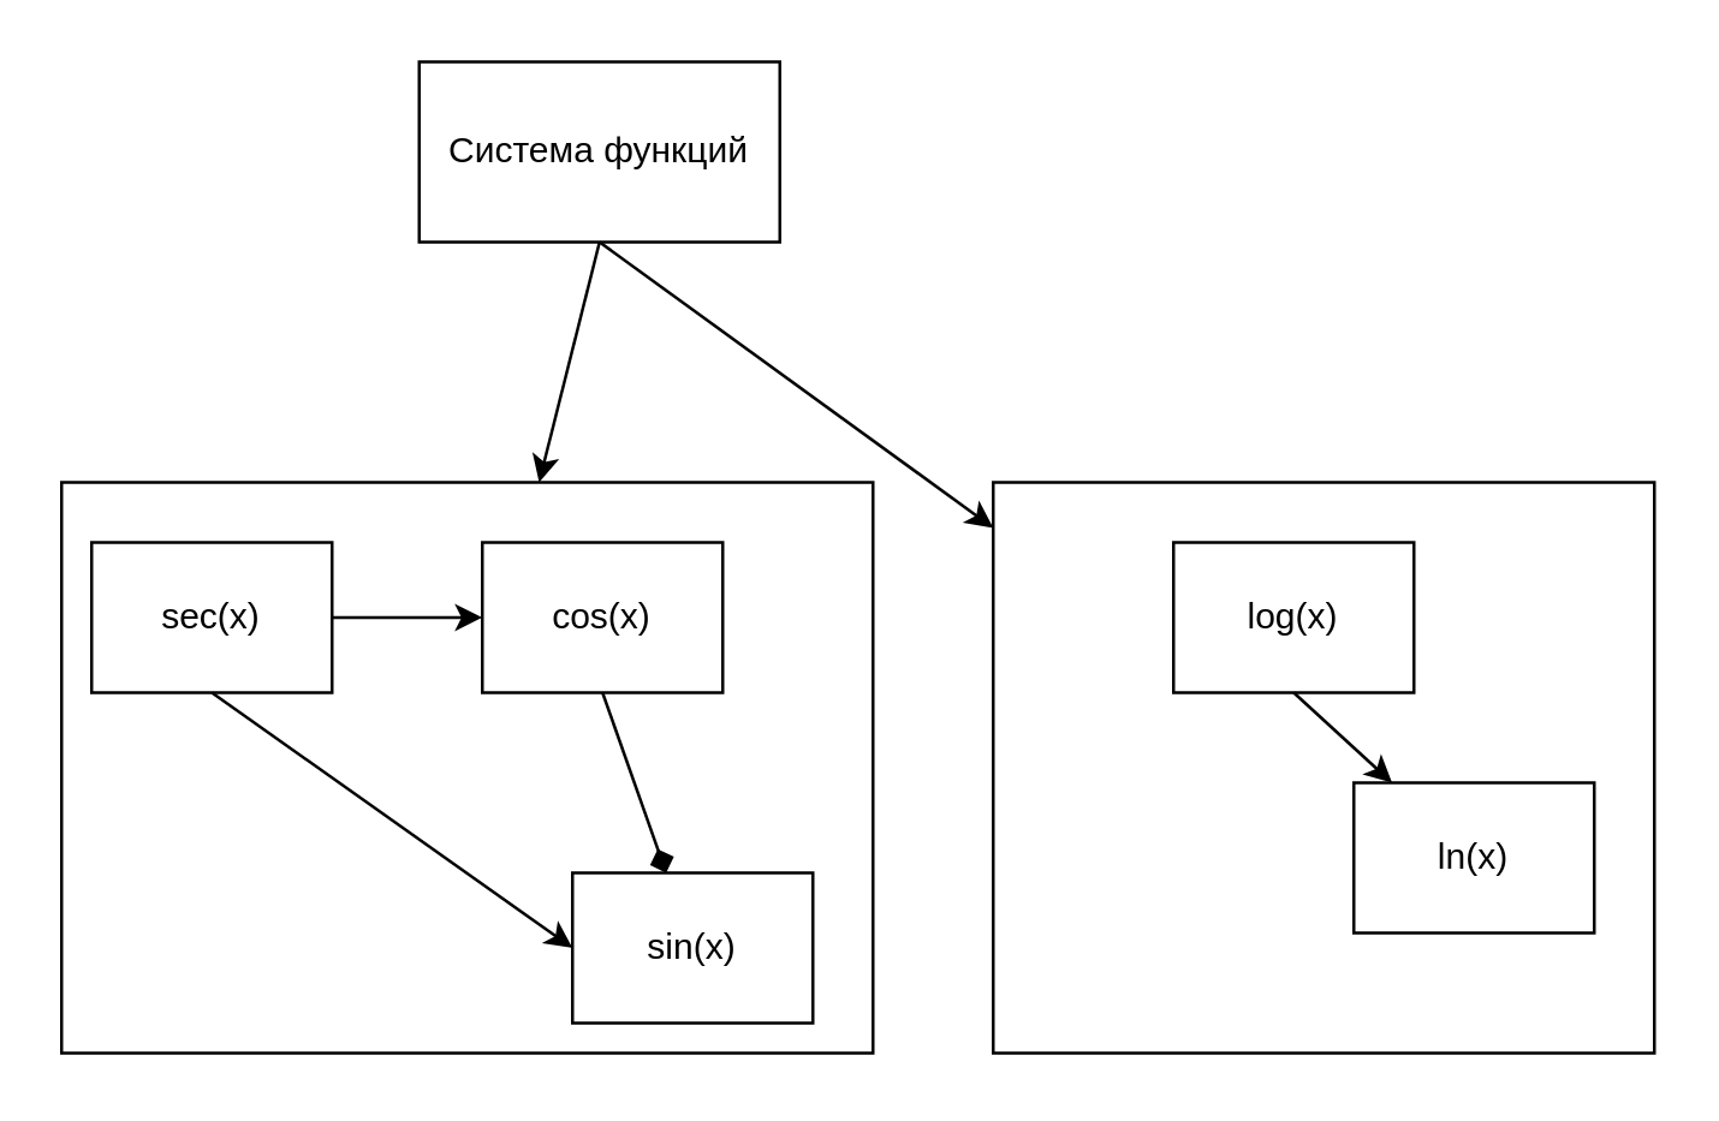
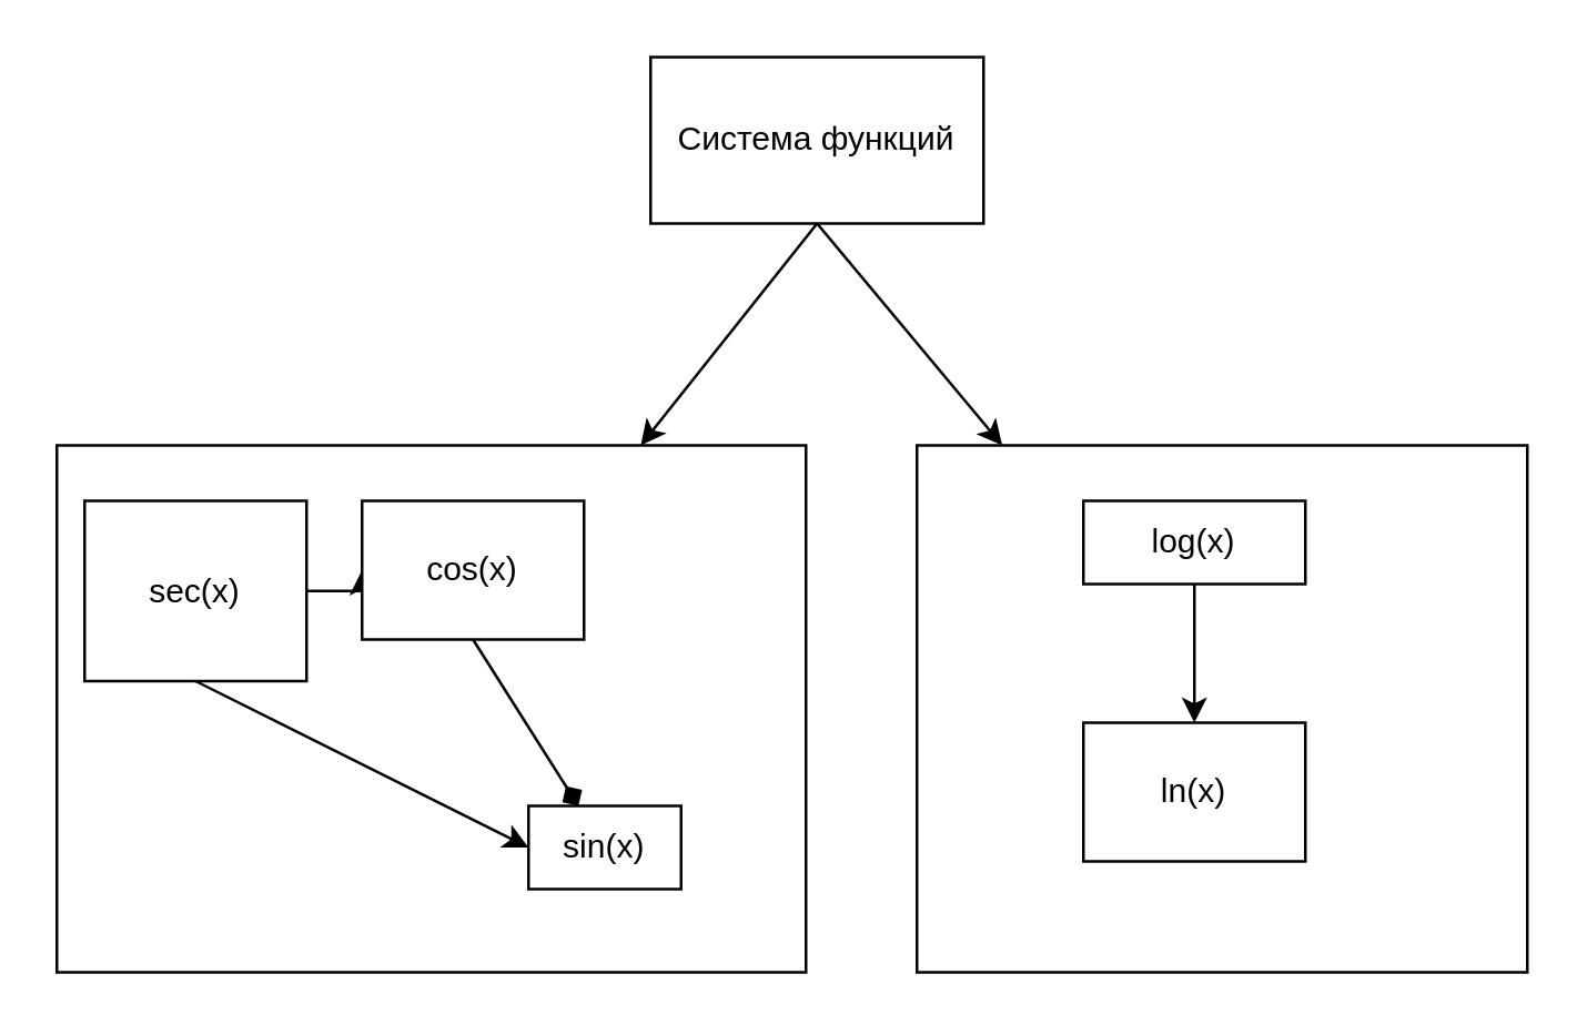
  <mxCell id="0" />
  <mxCell id="1" parent="0" />
- <mxCell id="2" value="Система функций" style="rounded=0;whiteSpace=wrap;html=1;" vertex="1" parent="1"><mxGeometry x="139" y="20" width="120" height="60" as="geometry" /></mxCell>
+ <mxCell id="2" value="Система функций" style="rounded=0;whiteSpace=wrap;html=1;" vertex="1" parent="1"><mxGeometry x="234" y="20" width="120" height="60" as="geometry" /></mxCell>
  <mxCell id="3" value="&lt;span style=&quot;color: rgba(0 , 0 , 0 , 0) ; font-family: monospace ; font-size: 0px&quot;&gt;%3CmxGraphModel%3E%3Croot%3E%3CmxCell%20id%3D%220%22%2F%3E%3CmxCell%20id%3D%221%22%20parent%3D%220%22%2F%3E%3CmxCell%20id%3D%222%22%20value%3D%22sec(x)%22%20style%3D%22rounded%3D0%3BwhiteSpace%3Dwrap%3Bhtml%3D1%3B%22%20vertex%3D%221%22%20parent%3D%221%22%3E%3CmxGeometry%20x%3D%2290%22%20y%3D%22190%22%20width%3D%2280%22%20height%3D%2250%22%20as%3D%22geometry%22%2F%3E%3C%2FmxCell%3E%3C%2Froot%3E%3C%2FmxGraphModel%3E&lt;/span&gt;" style="verticalLabelPosition=bottom;verticalAlign=top;html=1;shape=mxgraph.basic.rect;fillColor2=none;strokeWidth=1;size=20;indent=5;fillColor=none;" vertex="1" parent="1"><mxGeometry x="20" y="160" width="270" height="190" as="geometry" /></mxCell>
  <mxCell id="4" style="edgeStyle=orthogonalEdgeStyle;rounded=0;orthogonalLoop=1;jettySize=auto;html=1;" edge="1" parent="1" source="5" target="6"><mxGeometry relative="1" as="geometry" /></mxCell>
- <mxCell id="5" value="sec(x)" style="rounded=0;whiteSpace=wrap;html=1;" vertex="1" parent="1"><mxGeometry x="30" y="180" width="80" height="50" as="geometry" /></mxCell>
- <mxCell id="6" value="cos(x)" style="rounded=0;whiteSpace=wrap;html=1;" vertex="1" parent="1"><mxGeometry x="160" y="180" width="80" height="50" as="geometry" /></mxCell>
- <mxCell id="7" value="sin(x)" style="rounded=0;whiteSpace=wrap;html=1;" vertex="1" parent="1"><mxGeometry x="190" y="290" width="80" height="50" as="geometry" /></mxCell>
+ <mxCell id="5" value="sec(x)" style="rounded=0;whiteSpace=wrap;html=1;" vertex="1" parent="1"><mxGeometry x="30" y="180" width="80" height="65" as="geometry" /></mxCell>
+ <mxCell id="6" value="cos(x)" style="rounded=0;whiteSpace=wrap;html=1;" vertex="1" parent="1"><mxGeometry x="130" y="180" width="80" height="50" as="geometry" /></mxCell>
+ <mxCell id="7" value="sin(x)" style="rounded=0;whiteSpace=wrap;html=1;" vertex="1" parent="1"><mxGeometry x="190" y="290" width="55" height="30" as="geometry" /></mxCell>
  <mxCell id="8" value="" style="endArrow=classic;html=1;exitX=0.5;exitY=1;exitDx=0;exitDy=0;" edge="1" parent="1" source="2" target="3"><mxGeometry width="50" height="50" relative="1" as="geometry"><mxPoint x="140" y="130" as="sourcePoint" /><mxPoint x="190" y="80" as="targetPoint" /></mxGeometry></mxCell>
  <mxCell id="9" value="" style="endArrow=diamond;html=1;exitX=0.5;exitY=1;exitDx=0;exitDy=0;" edge="1" parent="1" source="6" target="7"><mxGeometry width="50" height="50" relative="1" as="geometry"><mxPoint x="360" y="80" as="sourcePoint" /><mxPoint x="288.16" y="153" as="targetPoint" /></mxGeometry></mxCell>
  <mxCell id="10" value="" style="endArrow=classic;html=1;exitX=0.5;exitY=1;exitDx=0;exitDy=0;entryX=0;entryY=0.5;entryDx=0;entryDy=0;" edge="1" parent="1" source="5" target="7"><mxGeometry width="50" height="50" relative="1" as="geometry"><mxPoint x="370" y="90" as="sourcePoint" /><mxPoint x="298.16" y="163" as="targetPoint" /></mxGeometry></mxCell>
  <mxCell id="11" value="&lt;span style=&quot;color: rgba(0 , 0 , 0 , 0) ; font-family: monospace ; font-size: 0px&quot;&gt;%3CmxGraphModel%3E%3Croot%3E%3CmxCell%20id%3D%220%22%2F%3E%3CmxCell%20id%3D%221%22%20parent%3D%220%22%2F%3E%3CmxCell%20id%3D%222%22%20value%3D%22sec(x)%22%20style%3D%22rounded%3D0%3BwhiteSpace%3Dwrap%3Bhtml%3D1%3B%22%20vertex%3D%221%22%20parent%3D%221%22%3E%3CmxGeometry%20x%3D%2290%22%20y%3D%22190%22%20width%3D%2280%22%20height%3D%2250%22%20as%3D%22geometry%22%2F%3E%3C%2FmxCell%3E%3C%2Froot%3E%3C%2FmxGraphModel%3E&lt;/span&gt;" style="verticalLabelPosition=bottom;verticalAlign=top;html=1;shape=mxgraph.basic.rect;fillColor2=none;strokeWidth=1;size=20;indent=5;fillColor=none;" vertex="1" parent="1"><mxGeometry x="330" y="160" width="220" height="190" as="geometry" /></mxCell>
- <mxCell id="12" value="log(x)" style="rounded=0;whiteSpace=wrap;html=1;" vertex="1" parent="1"><mxGeometry x="390" y="180" width="80" height="50" as="geometry" /></mxCell>
- <mxCell id="13" value="ln(x)" style="rounded=0;whiteSpace=wrap;html=1;" vertex="1" parent="1"><mxGeometry x="450" y="260" width="80" height="50" as="geometry" /></mxCell>
+ <mxCell id="12" value="log(x)" style="rounded=0;whiteSpace=wrap;html=1;" vertex="1" parent="1"><mxGeometry x="390" y="180" width="80" height="30" as="geometry" /></mxCell>
+ <mxCell id="13" value="ln(x)" style="rounded=0;whiteSpace=wrap;html=1;" vertex="1" parent="1"><mxGeometry x="390" y="260" width="80" height="50" as="geometry" /></mxCell>
  <mxCell id="14" value="" style="endArrow=classic;html=1;exitX=0.5;exitY=1;exitDx=0;exitDy=0;" edge="1" parent="1" source="2" target="11"><mxGeometry width="50" height="50" relative="1" as="geometry"><mxPoint x="304" y="90" as="sourcePoint" /><mxPoint x="239.52" y="172.28" as="targetPoint" /></mxGeometry></mxCell>
  <mxCell id="15" value="" style="endArrow=classic;html=1;exitX=0.5;exitY=1;exitDx=0;exitDy=0;" edge="1" parent="1" source="12" target="13"><mxGeometry width="50" height="50" relative="1" as="geometry"><mxPoint x="304" y="90" as="sourcePoint" /><mxPoint x="370.743" y="170" as="targetPoint" /></mxGeometry></mxCell>
